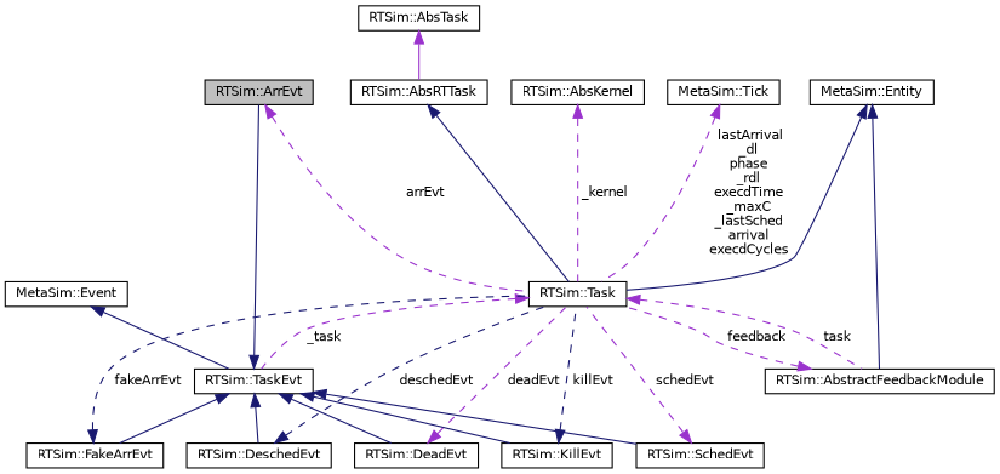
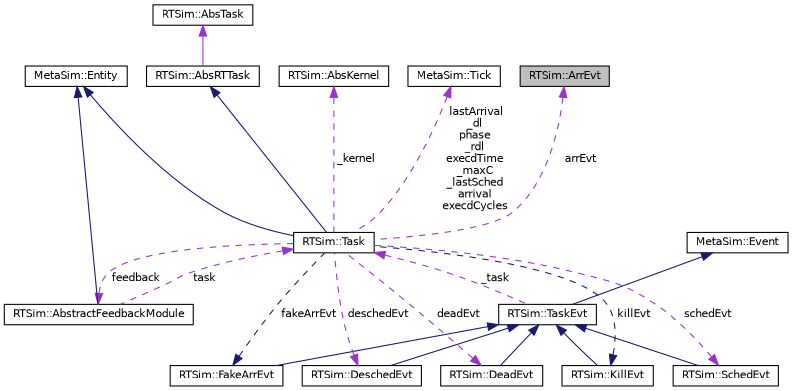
  digraph {
    rankdir=TB
    node [color=black fillcolor=white fontname=Helvetica fontsize=10 shape=record style=filled]
    edge [color=midnightblue dir=back fontname=Helvetica fontsize=10 labelfontname=Helvetica labelfontsize=10 style=dashed]
    n1 [fillcolor=grey75 fontcolor=black height=0.2 label="RTSim::ArrEvt" width=0.4]
    n2 [height=0.2 label="RTSim::Task" width=0.4]
    n3 [height=0.2 label="RTSim::TaskEvt" width=0.4]
    n4 [height=0.2 label="RTSim::AbstractFeedbackModule" width=0.4]
    n5 [height=0.2 label="RTSim::FakeArrEvt" width=0.4]
    n6 [height=0.2 label="RTSim::DeschedEvt" width=0.4]
    n7 [height=0.2 label="RTSim::DeadEvt" width=0.4]
    n8 [height=0.2 label="RTSim::KillEvt" width=0.4]
    n9 [height=0.2 label="RTSim::SchedEvt" width=0.4]
    n10 [height=0.2 label="MetaSim::Event" width=0.4]
    n11 [height=0.2 label="MetaSim::Entity" width=0.4]
    n12 [height=0.2 label="RTSim::AbsRTTask" width=0.4]
    n13 [height=0.2 label="RTSim::AbsTask" width=0.4]
    n14 [height=0.2 label="RTSim::AbsKernel" width=0.4]
    n15 [height=0.2 label="MetaSim::Tick" width=0.4]
    n1 -> n2 [color=darkorchid3 label=" arrEvt"]
    n2 -> n3 [color=darkorchid3 label=" _task"]
    n2 -> n4 [color=darkorchid3 label=" task"]
-   n3 -> n1 [style=solid]
    n3 -> n5 [style=solid]
    n3 -> n6 [style=solid]
    n3 -> n7 [style=solid]
    n3 -> n8 [style=solid]
    n3 -> n9 [style=solid]
    n4 -> n2 [color=darkorchid3 label=" feedback"]
    n5 -> n2 [label=" fakeArrEvt"]
-   n6 -> n2 [label=" deschedEvt"]
+   n6 -> n2 [color=darkorchid3 label=" deschedEvt"]
    n7 -> n2 [color=darkorchid3 label=" deadEvt"]
    n8 -> n2 [label=" killEvt"]
    n9 -> n2 [color=darkorchid3 label=" schedEvt"]
    n10 -> n3 [style=solid]
    n11 -> n2 [style=solid]
    n11 -> n4 [style=solid]
    n12 -> n2 [style=solid]
    n13 -> n12 [color=darkorchid3 style=solid]
    n14 -> n2 [color=darkorchid3 label=" _kernel"]
    n15 -> n2 [color=darkorchid3 label=" lastArrival\n_dl\nphase\n_rdl\nexecdTime\n_maxC\n_lastSched\narrival\nexecdCycles"]
  }
